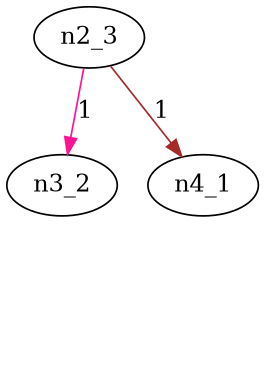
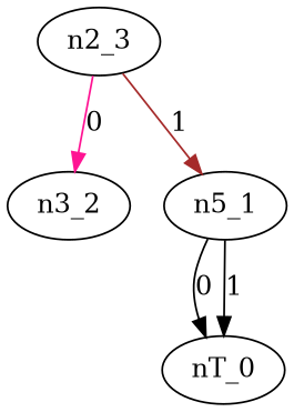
  digraph {
    edge [color=black]
    n2_3
    n3_2
-   n4_1
-   n2_3 -> n3_2 [color=deeppink label=1]
+   n4_1 [label=n5_1]
+   nT_0
+   n2_3 -> n3_2 [color=deeppink label=0]
    n2_3 -> n4_1 [color=brown label=1]
+   n4_1 -> nT_0 [label=0]
+   n4_1 -> nT_0 [label=1]
  }
